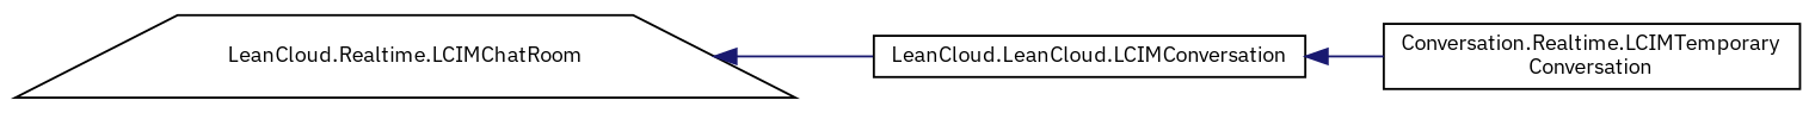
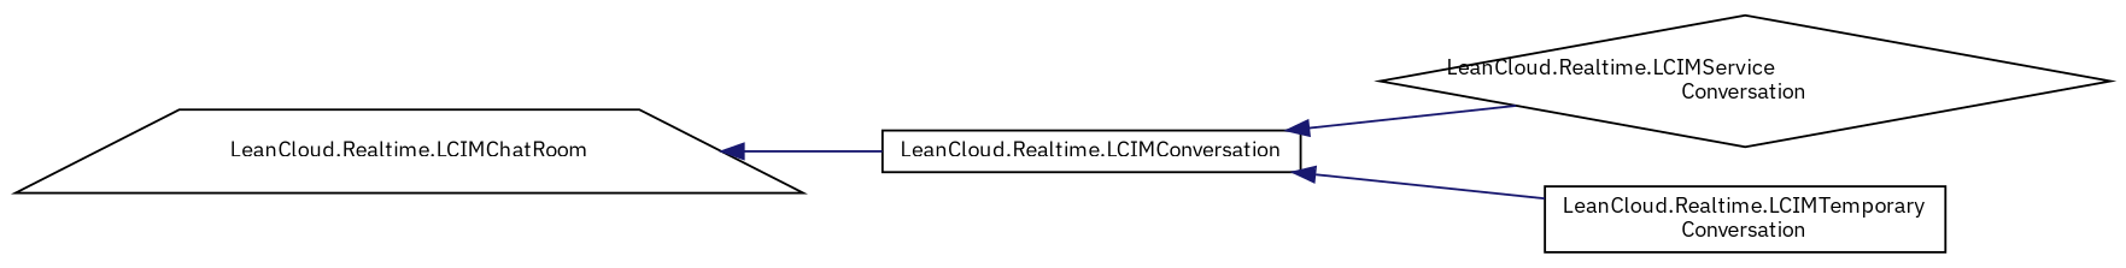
  digraph {
    fontname="IBM Plex Sans"
    rankdir=LR
    node [color=black fillcolor=white fontname="IBM Plex Sans" fontsize=10 shape=box style=filled]
    edge [color=midnightblue dir=back fontname="IBM Plex Sans" fontsize=10 labelfontname=Helvetica labelfontsize=10 style=solid]
-   n1 [height=0.2 label="LeanCloud.LeanCloud.LCIMConversation" width=0.4]
-   n3 [height=0.2 label="Conversation.Realtime.LCIMTemporary\lConversation" width=0.4]
+   n1 [height=0.2 label="LeanCloud.Realtime.LCIMConversation" width=0.4]
+   n2 [height=0.2 label="LeanCloud.Realtime.LCIMService\lConversation" shape=diamond width=0.4]
+   n3 [height=0.2 label="LeanCloud.Realtime.LCIMTemporary\lConversation" width=0.4]
    n4 [height=0.2 label="LeanCloud.Realtime.LCIMChatRoom" shape=trapezium width=0.4]
+   n1 -> n2
    n1 -> n3
    n4 -> n1
  }
